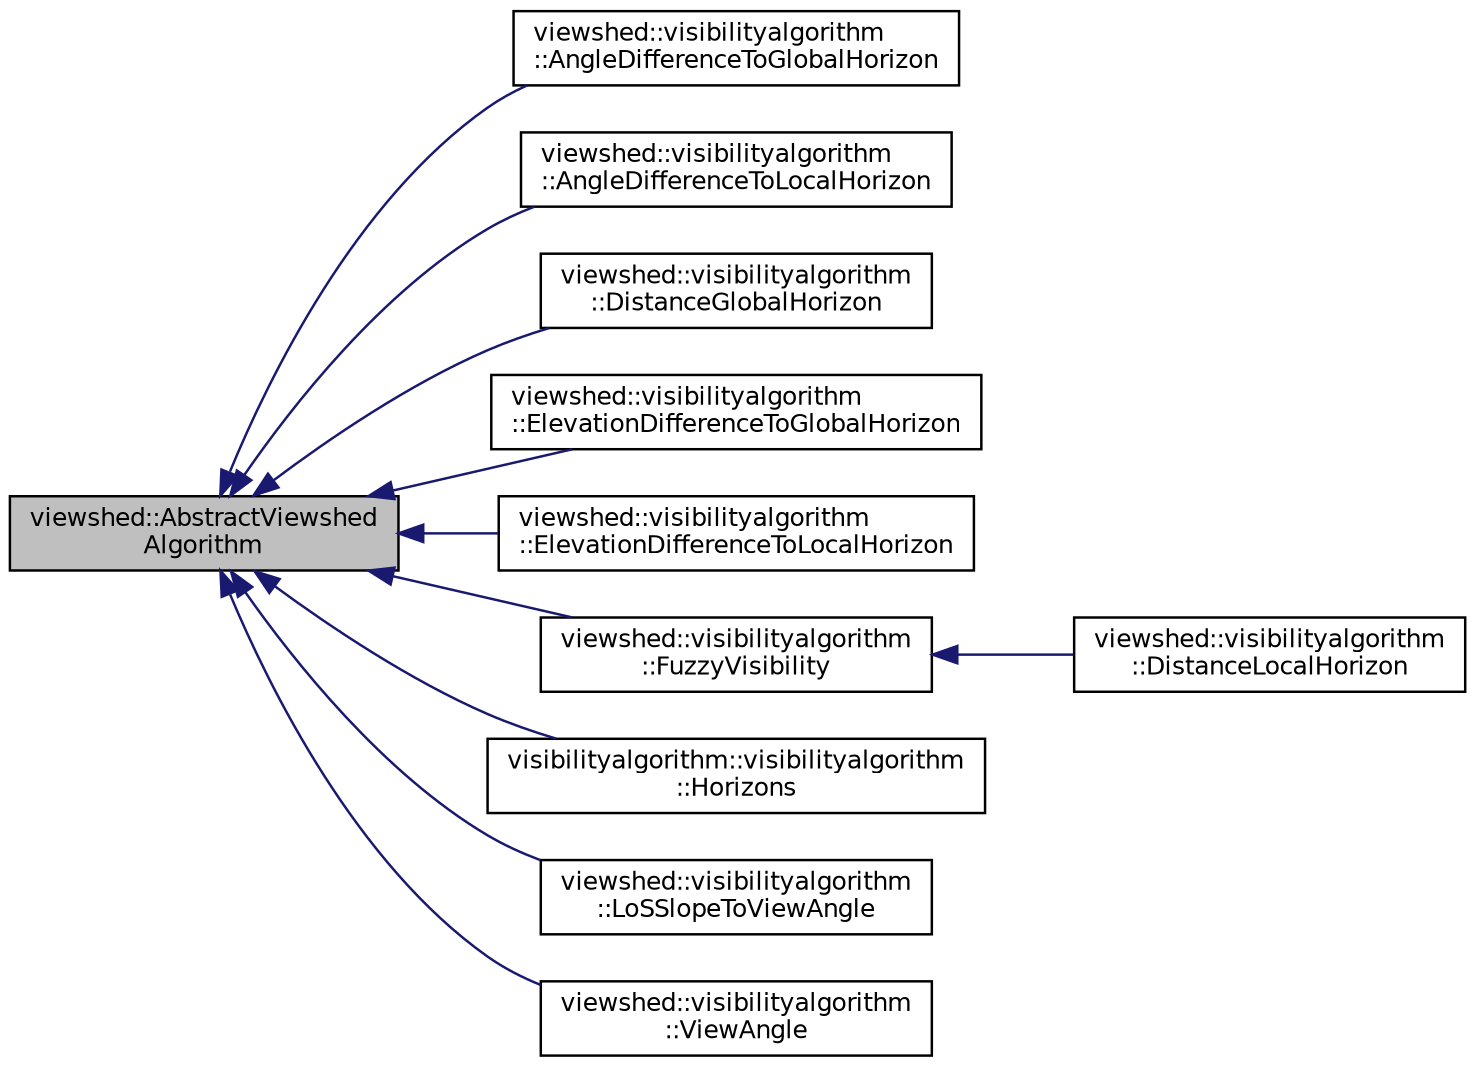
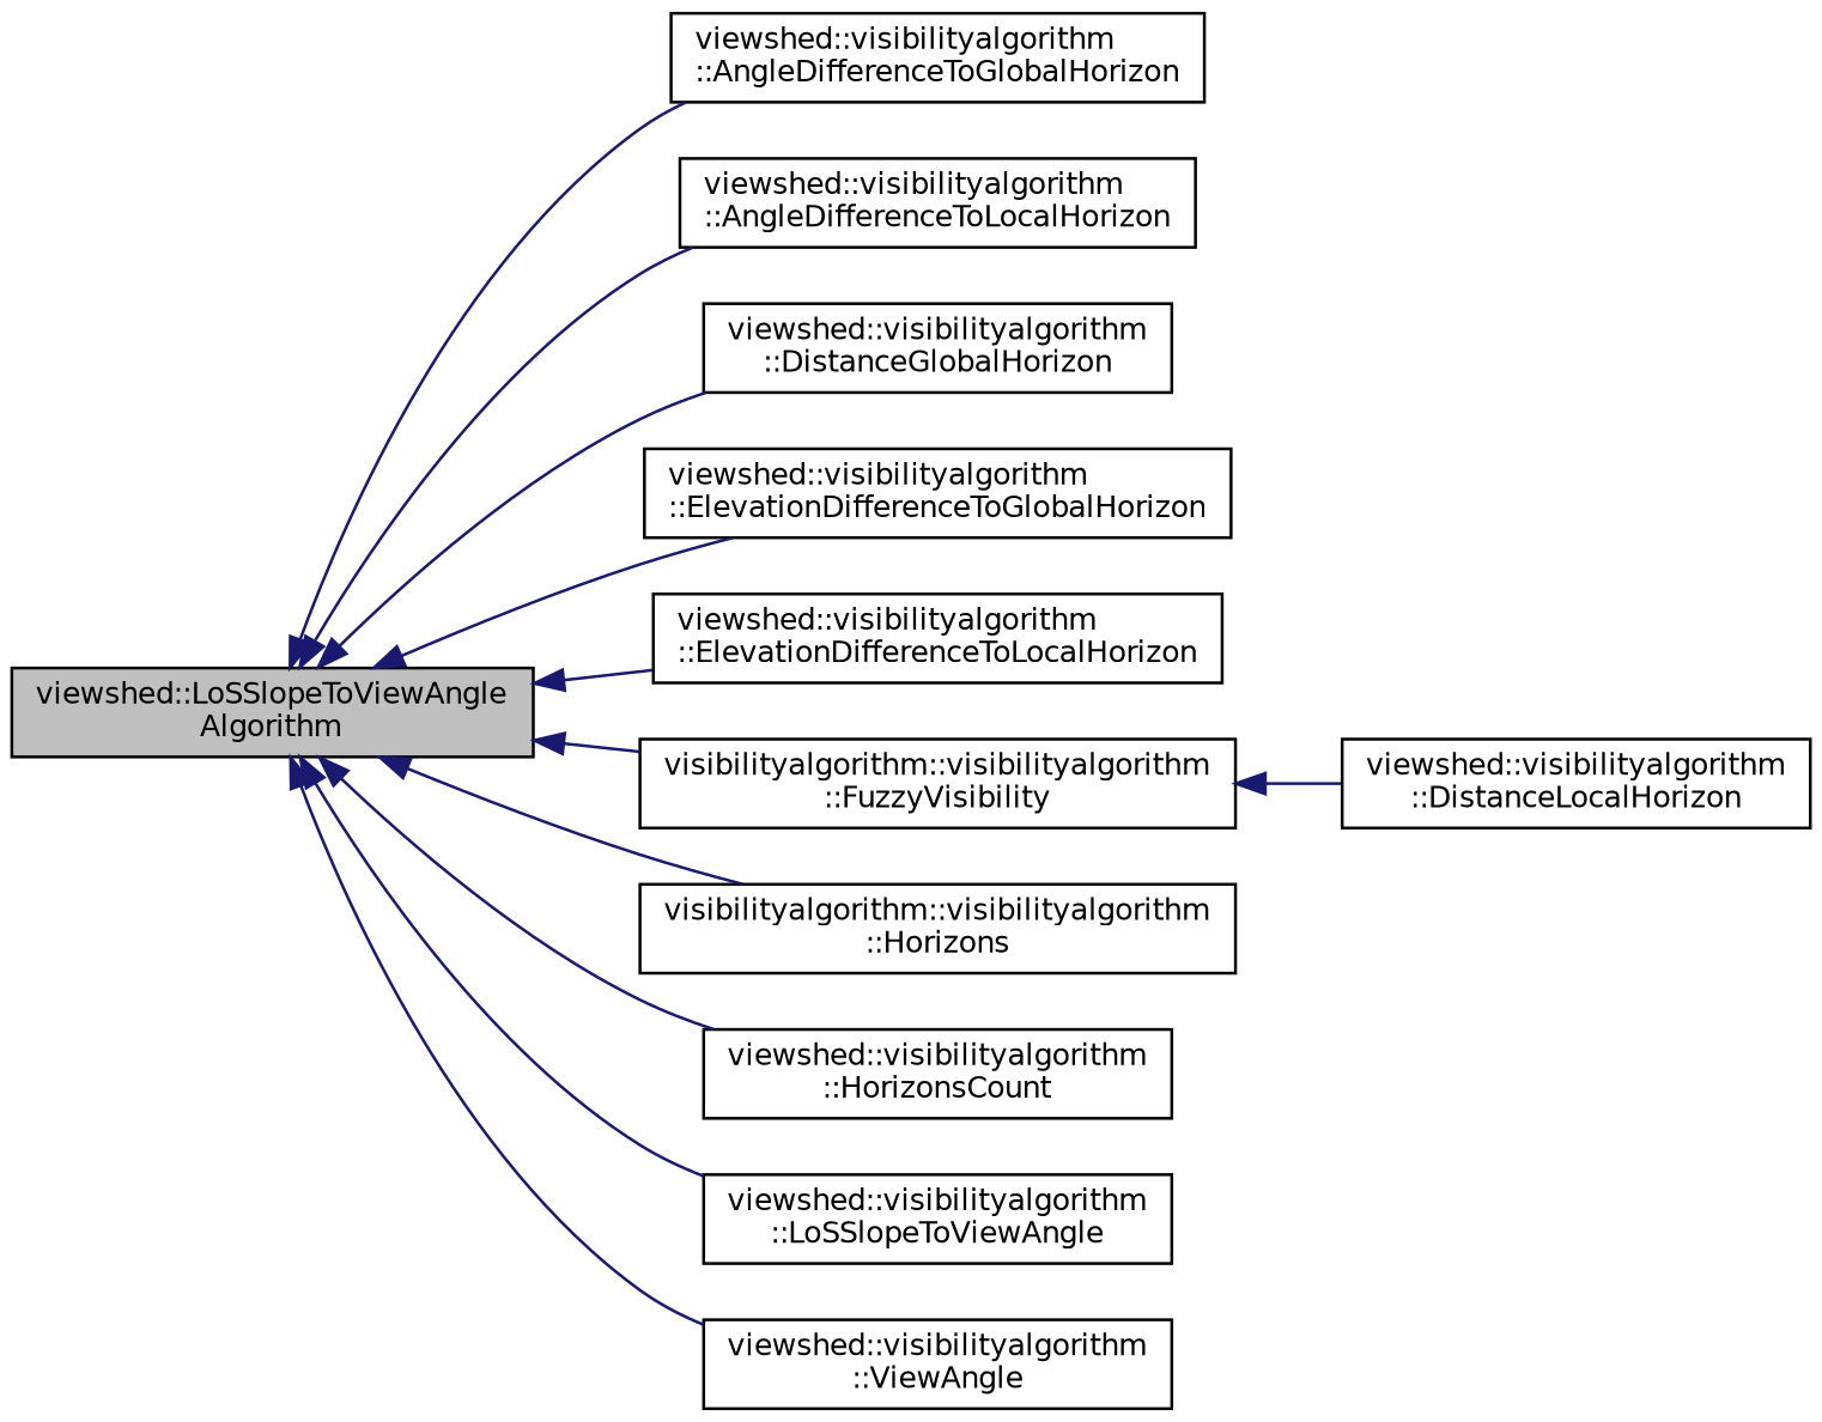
  digraph {
    rankdir=LR
    node [color=black fillcolor=white fontname=Helvetica fontsize=10 shape=record style=filled]
    edge [color=midnightblue dir=back fontname=Helvetica fontsize=10 labelfontname=Helvetica labelfontsize=10 style=solid]
-   n1 [fillcolor=grey75 fontcolor=black height=0.2 label="viewshed::AbstractViewshed\lAlgorithm" width=0.4]
+   n1 [fillcolor=grey75 fontcolor=black height=0.2 label="viewshed::LoSSlopeToViewAngle\lAlgorithm" width=0.4]
    n2 [height=0.2 label="viewshed::visibilityalgorithm\l::AngleDifferenceToGlobalHorizon" width=0.4]
    n3 [height=0.2 label="viewshed::visibilityalgorithm\l::AngleDifferenceToLocalHorizon" width=0.4]
    n4 [height=0.2 label="viewshed::visibilityalgorithm\l::DistanceGlobalHorizon" width=0.4]
    n5 [height=0.2 label="viewshed::visibilityalgorithm\l::ElevationDifferenceToGlobalHorizon" width=0.4]
    n6 [height=0.2 label="viewshed::visibilityalgorithm\l::ElevationDifferenceToLocalHorizon" width=0.4]
-   n7 [height=0.2 label="viewshed::visibilityalgorithm\l::FuzzyVisibility" width=0.4]
+   n7 [height=0.2 label="visibilityalgorithm::visibilityalgorithm\l::FuzzyVisibility" width=0.4]
    n8 [height=0.2 label="visibilityalgorithm::visibilityalgorithm\l::Horizons" width=0.4]
+   n9 [height=0.2 label="viewshed::visibilityalgorithm\l::HorizonsCount" width=0.4]
    n10 [height=0.2 label="viewshed::visibilityalgorithm\l::LoSSlopeToViewAngle" width=0.4]
    n11 [height=0.2 label="viewshed::visibilityalgorithm\l::ViewAngle" width=0.4]
    n12 [height=0.2 label="viewshed::visibilityalgorithm\l::DistanceLocalHorizon" width=0.4]
    n1 -> n2
    n1 -> n3
    n1 -> n4
    n1 -> n5
    n1 -> n6
    n1 -> n7
    n1 -> n8
+   n1 -> n9
    n1 -> n10
    n1 -> n11
    n7 -> n12
  }
